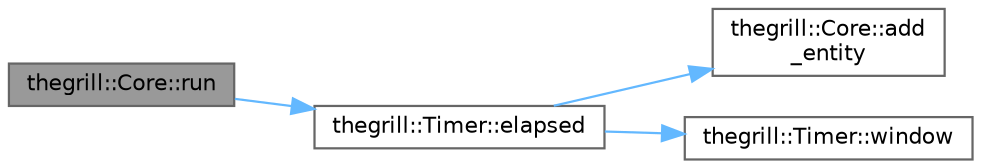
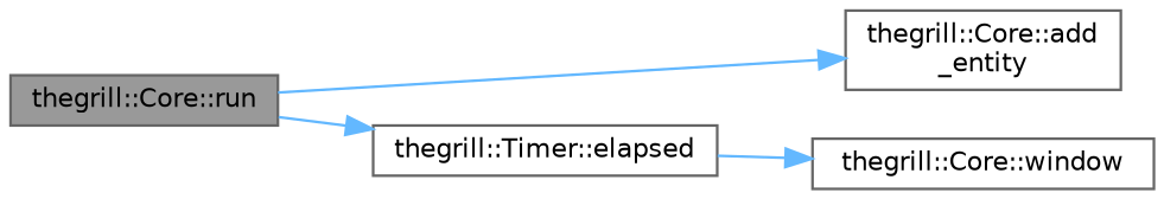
  digraph {
    rankdir=LR
    node [color=grey40 fillcolor=white fontname=Helvetica fontsize=10 shape=box style=filled]
    edge [color=steelblue1 fontname=Helvetica fontsize=10 labelfontname=Helvetica labelfontsize=10 style=solid]
    n1 [color=gray40 fillcolor=grey60 fontcolor=black height=0.2 label="thegrill::Core::run" width=0.4]
    n2 [height=0.2 label="thegrill::Core::add\l_entity" width=0.4]
    n3 [height=0.2 label="thegrill::Timer::elapsed" width=0.4]
-   n4 [height=0.2 label="thegrill::Timer::window" width=0.4]
-   n3 -> n2
+   n4 [height=0.2 label="thegrill::Core::window" width=0.4]
+   n1 -> n2
    n1 -> n3
    n3 -> n4
  }
